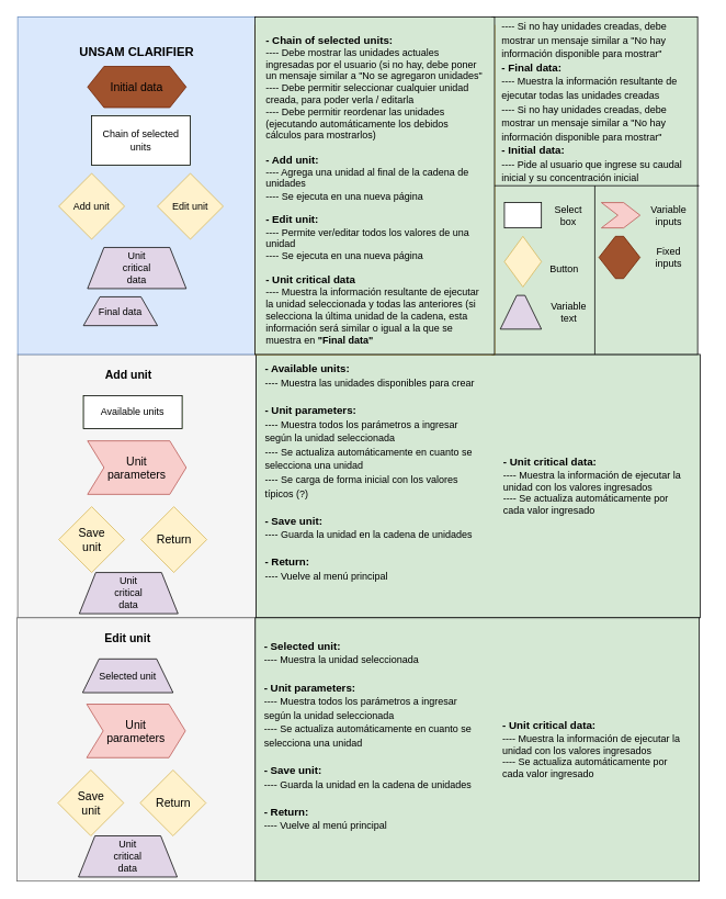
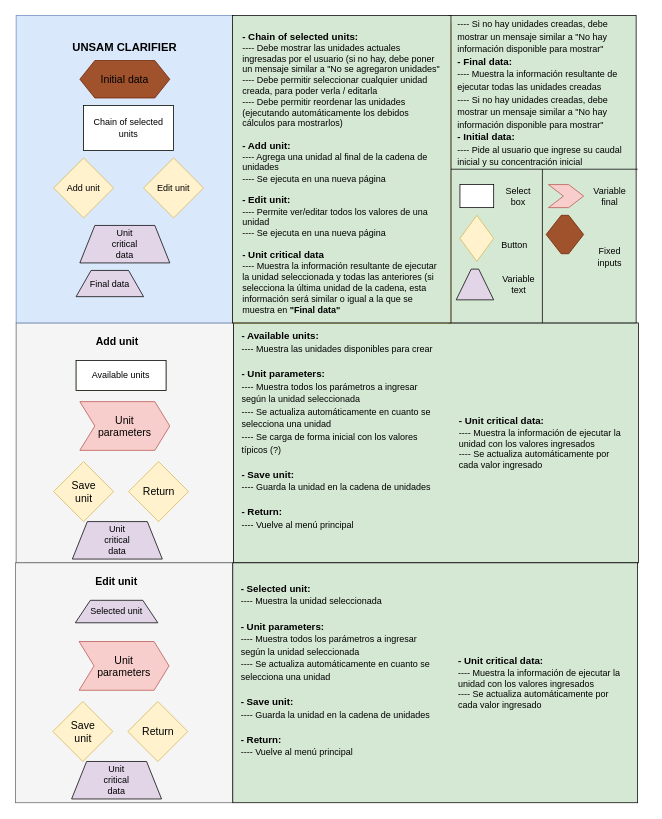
  <mxCell id="0" />
  <mxCell id="1" parent="0" />
  <mxCell id="2" value="" style="group" vertex="1" connectable="0" parent="1"><mxGeometry y="430" width="830" height="320" as="geometry" x="21" /></mxCell>
  <mxCell id="3" value="" style="rounded=0;whiteSpace=wrap;html=1;fillColor=#f5f5f5;align=center;strokeColor=#666666;fontColor=#333333;" vertex="1" parent="2"><mxGeometry width="290" height="320" as="geometry" /></mxCell>
  <mxCell id="4" value="Add unit" style="text;html=1;strokeColor=none;fillColor=none;align=center;verticalAlign=middle;whiteSpace=wrap;rounded=0;fontSize=14;fontStyle=1" vertex="1" parent="2"><mxGeometry x="90" y="10" width="90" height="30" as="geometry" /></mxCell>
  <mxCell id="5" value="" style="group;strokeColor=#82b366;fillColor=#D5E8D4;" vertex="1" connectable="0" parent="2"><mxGeometry x="80" y="50" width="120" height="40" as="geometry" /></mxCell>
  <mxCell id="6" value="" style="rounded=0;whiteSpace=wrap;html=1;" vertex="1" parent="5"><mxGeometry width="120" height="40" as="geometry" /></mxCell>
  <mxCell id="7" value="Available units" style="text;html=1;strokeColor=none;fillColor=none;align=center;verticalAlign=middle;whiteSpace=wrap;rounded=0;" vertex="1" parent="5"><mxGeometry width="120" height="40" as="geometry" /></mxCell>
  <mxCell id="8" value="" style="shape=step;perimeter=stepPerimeter;whiteSpace=wrap;html=1;fixedSize=1;fillColor=#f8cecc;fontSize=14;align=center;strokeColor=#b85450;" vertex="1" parent="2"><mxGeometry x="85" y="105" width="120" height="65" as="geometry" /></mxCell>
  <mxCell id="9" value="Unit parameters" style="text;html=1;strokeColor=none;fillColor=none;align=center;verticalAlign=middle;whiteSpace=wrap;rounded=0;fontSize=14;" vertex="1" parent="2"><mxGeometry x="110" y="112.5" width="70" height="50" as="geometry" /></mxCell>
  <mxCell id="10" value="" style="rhombus;whiteSpace=wrap;html=1;fillColor=#fff2cc;fontSize=14;align=center;strokeColor=#d6b656;" vertex="1" parent="2"><mxGeometry x="50" y="185" width="80" height="80" as="geometry" /></mxCell>
  <mxCell id="11" value="Save unit" style="text;html=1;strokeColor=none;fillColor=none;align=center;verticalAlign=middle;whiteSpace=wrap;rounded=0;fontSize=14;" vertex="1" parent="2"><mxGeometry x="67.5" y="210" width="45" height="30" as="geometry" /></mxCell>
  <mxCell id="12" value="" style="rounded=0;whiteSpace=wrap;html=1;fillColor=#d5e8d4;fontSize=14;align=center;" vertex="1" parent="2"><mxGeometry x="290" width="540" height="320" as="geometry" /></mxCell>
  <mxCell id="13" value="&lt;div style=&quot;text-align: left&quot;&gt;&lt;span&gt;&lt;font style=&quot;font-size: 13px&quot;&gt;&lt;b&gt;- Available units:&lt;/b&gt;&lt;/font&gt;&lt;/span&gt;&lt;/div&gt;&lt;div style=&quot;text-align: left&quot;&gt;&lt;span&gt;&lt;font style=&quot;font-size: 12px&quot;&gt;---- Muestra las unidades disponibles para crear&lt;/font&gt;&lt;/span&gt;&lt;/div&gt;&lt;div style=&quot;text-align: left&quot;&gt;&lt;span&gt;&lt;font style=&quot;font-size: 12px&quot;&gt;&lt;br&gt;&lt;/font&gt;&lt;/span&gt;&lt;/div&gt;&lt;div style=&quot;text-align: left&quot;&gt;&lt;span&gt;&lt;font size=&quot;1&quot;&gt;&lt;b style=&quot;font-size: 13px&quot;&gt;- Unit parameters:&lt;/b&gt;&lt;/font&gt;&lt;/span&gt;&lt;/div&gt;&lt;div style=&quot;text-align: left&quot;&gt;&lt;span&gt;&lt;font style=&quot;font-size: 12px&quot;&gt;---- Muestra todos los parámetros a ingresar según la unidad seleccionada&lt;/font&gt;&lt;/span&gt;&lt;/div&gt;&lt;div style=&quot;text-align: left&quot;&gt;&lt;font style=&quot;font-size: 12px&quot;&gt;---- Se actualiza automáticamente en cuanto se selecciona una unidad&lt;/font&gt;&lt;/div&gt;&lt;div style=&quot;text-align: left&quot;&gt;&lt;font style=&quot;font-size: 12px&quot;&gt;---- Se carga de forma inicial con los valores típicos (?)&lt;/font&gt;&lt;/div&gt;&lt;div style=&quot;text-align: left&quot;&gt;&lt;font style=&quot;font-size: 12px&quot;&gt;&lt;br&gt;&lt;/font&gt;&lt;/div&gt;&lt;div style=&quot;text-align: left&quot;&gt;&lt;font size=&quot;1&quot;&gt;&lt;b style=&quot;font-size: 13px&quot;&gt;- Save unit:&lt;/b&gt;&lt;/font&gt;&lt;/div&gt;&lt;div style=&quot;text-align: left&quot;&gt;&lt;span style=&quot;font-size: 12px&quot;&gt;---- Guarda la unidad en la cadena de unidades&lt;/span&gt;&lt;/div&gt;&lt;div style=&quot;text-align: left&quot;&gt;&lt;span style=&quot;font-size: 12px&quot;&gt;&lt;br&gt;&lt;/span&gt;&lt;/div&gt;&lt;div style=&quot;text-align: left&quot;&gt;&lt;b&gt;&lt;font style=&quot;font-size: 13px&quot;&gt;- Return:&lt;/font&gt;&lt;/b&gt;&lt;/div&gt;&lt;div style=&quot;text-align: left&quot;&gt;&lt;span style=&quot;font-size: 12px&quot;&gt;---- Vuelve al menú principal&lt;/span&gt;&lt;/div&gt;&lt;div style=&quot;text-align: left&quot;&gt;&lt;span style=&quot;font-size: 12px&quot;&gt;&lt;br&gt;&lt;/span&gt;&lt;/div&gt;&lt;div style=&quot;text-align: left&quot;&gt;&lt;br&gt;&lt;/div&gt;" style="text;html=1;strokeColor=none;fillColor=none;align=center;verticalAlign=middle;whiteSpace=wrap;rounded=0;fontSize=14;" vertex="1" parent="2"><mxGeometry x="300" y="10" width="270" height="300" as="geometry" /></mxCell>
  <mxCell id="14" value="" style="rhombus;whiteSpace=wrap;html=1;fillColor=#fff2cc;fontSize=14;align=center;strokeColor=#d6b656;" vertex="1" parent="2"><mxGeometry x="150" y="185" width="80" height="80" as="geometry" /></mxCell>
  <mxCell id="15" value="Return" style="text;html=1;strokeColor=none;fillColor=none;align=center;verticalAlign=middle;whiteSpace=wrap;rounded=0;fontSize=14;" vertex="1" parent="2"><mxGeometry x="167.5" y="210" width="45" height="30" as="geometry" /></mxCell>
  <mxCell id="16" value="" style="shape=trapezoid;perimeter=trapezoidPerimeter;whiteSpace=wrap;html=1;fixedSize=1;fillColor=#E1D5E7;gradientColor=none;align=center;" vertex="1" parent="2"><mxGeometry x="75" y="265" width="120" height="50" as="geometry" /></mxCell>
  <mxCell id="17" value="Unit critical data" style="text;html=1;strokeColor=none;fillColor=none;align=center;verticalAlign=middle;whiteSpace=wrap;rounded=0;" vertex="1" parent="2"><mxGeometry x="115" y="265" width="40" height="50" as="geometry" /></mxCell>
  <mxCell id="18" value="&lt;div style=&quot;text-align: left&quot;&gt;&lt;b&gt;&lt;font style=&quot;font-size: 13px&quot;&gt;- Unit critical data:&lt;/font&gt;&lt;/b&gt;&lt;/div&gt;&lt;div style=&quot;text-align: left ; font-size: 12px&quot;&gt;&lt;font style=&quot;font-size: 12px&quot;&gt;---- Muestra la información de ejecutar la unidad con los valores ingresados&lt;/font&gt;&lt;/div&gt;&lt;div style=&quot;text-align: left ; font-size: 12px&quot;&gt;&lt;font style=&quot;font-size: 12px&quot;&gt;---- Se actualiza automáticamente por cada valor ingresado&lt;/font&gt;&lt;/div&gt;" style="text;html=1;strokeColor=none;fillColor=none;align=center;verticalAlign=middle;whiteSpace=wrap;rounded=0;fontSize=14;" vertex="1" parent="2"><mxGeometry x="590" y="10" width="230" height="300" as="geometry" /></mxCell>
  <mxCell id="19" value="" style="group" vertex="1" connectable="0" parent="1"><mxGeometry x="20" y="750" width="830" height="320" as="geometry" /></mxCell>
  <mxCell id="20" value="" style="rounded=0;whiteSpace=wrap;html=1;fillColor=#f5f5f5;align=center;strokeColor=#666666;fontColor=#333333;" vertex="1" parent="19"><mxGeometry width="290" height="320" as="geometry" /></mxCell>
  <mxCell id="21" value="Edit unit" style="text;html=1;strokeColor=none;fillColor=none;align=center;verticalAlign=middle;whiteSpace=wrap;rounded=0;fontSize=14;fontStyle=1" vertex="1" parent="19"><mxGeometry x="90" y="10" width="90" height="30" as="geometry" /></mxCell>
  <mxCell id="22" value="" style="shape=step;perimeter=stepPerimeter;whiteSpace=wrap;html=1;fixedSize=1;fillColor=#f8cecc;fontSize=14;align=center;strokeColor=#b85450;" vertex="1" parent="19"><mxGeometry x="85" y="105" width="120" height="65" as="geometry" /></mxCell>
  <mxCell id="23" value="Unit parameters" style="text;html=1;strokeColor=none;fillColor=none;align=center;verticalAlign=middle;whiteSpace=wrap;rounded=0;fontSize=14;" vertex="1" parent="19"><mxGeometry x="110" y="112.5" width="70" height="50" as="geometry" /></mxCell>
  <mxCell id="24" value="" style="rhombus;whiteSpace=wrap;html=1;fillColor=#fff2cc;fontSize=14;align=center;strokeColor=#d6b656;" vertex="1" parent="19"><mxGeometry x="50" y="185" width="80" height="80" as="geometry" /></mxCell>
  <mxCell id="25" value="Save unit" style="text;html=1;strokeColor=none;fillColor=none;align=center;verticalAlign=middle;whiteSpace=wrap;rounded=0;fontSize=14;" vertex="1" parent="19"><mxGeometry x="67.5" y="210" width="45" height="30" as="geometry" /></mxCell>
  <mxCell id="26" value="" style="rounded=0;whiteSpace=wrap;html=1;fillColor=#d5e8d4;fontSize=14;align=center;" vertex="1" parent="19"><mxGeometry x="290" width="540" height="320" as="geometry" /></mxCell>
  <mxCell id="27" value="&lt;div style=&quot;text-align: left&quot;&gt;&lt;span&gt;&lt;font style=&quot;font-size: 13px&quot;&gt;&lt;b&gt;- Selected unit:&lt;/b&gt;&lt;/font&gt;&lt;/span&gt;&lt;/div&gt;&lt;div style=&quot;text-align: left&quot;&gt;&lt;span&gt;&lt;font style=&quot;font-size: 12px&quot;&gt;---- Muestra la unidad seleccionada&lt;/font&gt;&lt;/span&gt;&lt;/div&gt;&lt;div style=&quot;text-align: left&quot;&gt;&lt;span&gt;&lt;font style=&quot;font-size: 12px&quot;&gt;&lt;br&gt;&lt;/font&gt;&lt;/span&gt;&lt;/div&gt;&lt;div style=&quot;text-align: left&quot;&gt;&lt;span&gt;&lt;font size=&quot;1&quot;&gt;&lt;b style=&quot;font-size: 13px&quot;&gt;- Unit parameters:&lt;/b&gt;&lt;/font&gt;&lt;/span&gt;&lt;/div&gt;&lt;div style=&quot;text-align: left&quot;&gt;&lt;span&gt;&lt;font style=&quot;font-size: 12px&quot;&gt;---- Muestra todos los parámetros a ingresar según la unidad seleccionada&lt;/font&gt;&lt;/span&gt;&lt;/div&gt;&lt;div style=&quot;text-align: left&quot;&gt;&lt;font style=&quot;font-size: 12px&quot;&gt;---- Se actualiza automáticamente en cuanto se selecciona una unidad&lt;/font&gt;&lt;/div&gt;&lt;div style=&quot;text-align: left&quot;&gt;&lt;font style=&quot;font-size: 12px&quot;&gt;&lt;br&gt;&lt;/font&gt;&lt;/div&gt;&lt;div style=&quot;text-align: left&quot;&gt;&lt;font size=&quot;1&quot;&gt;&lt;b style=&quot;font-size: 13px&quot;&gt;- Save unit:&lt;/b&gt;&lt;/font&gt;&lt;/div&gt;&lt;div style=&quot;text-align: left&quot;&gt;&lt;span style=&quot;font-size: 12px&quot;&gt;---- Guarda la unidad en la cadena de unidades&lt;/span&gt;&lt;/div&gt;&lt;div style=&quot;text-align: left&quot;&gt;&lt;span style=&quot;font-size: 12px&quot;&gt;&lt;br&gt;&lt;/span&gt;&lt;/div&gt;&lt;div style=&quot;text-align: left&quot;&gt;&lt;b&gt;&lt;font style=&quot;font-size: 13px&quot;&gt;- Return:&lt;/font&gt;&lt;/b&gt;&lt;/div&gt;&lt;div style=&quot;text-align: left&quot;&gt;&lt;span style=&quot;font-size: 12px&quot;&gt;---- Vuelve al menú principal&lt;/span&gt;&lt;/div&gt;&lt;div style=&quot;text-align: left&quot;&gt;&lt;span style=&quot;font-size: 12px&quot;&gt;&lt;br&gt;&lt;/span&gt;&lt;/div&gt;&lt;div style=&quot;text-align: left&quot;&gt;&lt;br&gt;&lt;/div&gt;" style="text;html=1;strokeColor=none;fillColor=none;align=center;verticalAlign=middle;whiteSpace=wrap;rounded=0;fontSize=14;" vertex="1" parent="19"><mxGeometry x="300" y="10" width="270" height="300" as="geometry" /></mxCell>
  <mxCell id="28" value="" style="rhombus;whiteSpace=wrap;html=1;fillColor=#fff2cc;fontSize=14;align=center;strokeColor=#d6b656;" vertex="1" parent="19"><mxGeometry x="150" y="185" width="80" height="80" as="geometry" /></mxCell>
  <mxCell id="29" value="Return" style="text;html=1;strokeColor=none;fillColor=none;align=center;verticalAlign=middle;whiteSpace=wrap;rounded=0;fontSize=14;" vertex="1" parent="19"><mxGeometry x="167.5" y="210" width="45" height="30" as="geometry" /></mxCell>
  <mxCell id="30" value="" style="shape=trapezoid;perimeter=trapezoidPerimeter;whiteSpace=wrap;html=1;fixedSize=1;fillColor=#E1D5E7;gradientColor=none;align=center;" vertex="1" parent="19"><mxGeometry x="75" y="265" width="120" height="50" as="geometry" /></mxCell>
  <mxCell id="31" value="Unit critical data" style="text;html=1;strokeColor=none;fillColor=none;align=center;verticalAlign=middle;whiteSpace=wrap;rounded=0;" vertex="1" parent="19"><mxGeometry x="115" y="265" width="40" height="50" as="geometry" /></mxCell>
  <mxCell id="32" value="&lt;div style=&quot;text-align: left&quot;&gt;&lt;b&gt;&lt;font style=&quot;font-size: 13px&quot;&gt;- Unit critical data:&lt;/font&gt;&lt;/b&gt;&lt;/div&gt;&lt;div style=&quot;text-align: left ; font-size: 12px&quot;&gt;&lt;font style=&quot;font-size: 12px&quot;&gt;---- Muestra la información de ejecutar la unidad con los valores ingresados&lt;/font&gt;&lt;/div&gt;&lt;div style=&quot;text-align: left ; font-size: 12px&quot;&gt;&lt;font style=&quot;font-size: 12px&quot;&gt;---- Se actualiza automáticamente por cada valor ingresado&lt;/font&gt;&lt;/div&gt;" style="text;html=1;strokeColor=none;fillColor=none;align=center;verticalAlign=middle;whiteSpace=wrap;rounded=0;fontSize=14;" vertex="1" parent="19"><mxGeometry x="590" y="10" width="230" height="300" as="geometry" /></mxCell>
- <mxCell id="33" value="Selected unit" style="shape=trapezoid;perimeter=trapezoidPerimeter;whiteSpace=wrap;html=1;fixedSize=1;fillColor=#E1D5E7;gradientColor=none;align=center;" vertex="1" parent="19"><mxGeometry x="80" y="50" width="110" height="41" as="geometry" /></mxCell>
+ <mxCell id="33" value="Selected unit" style="shape=trapezoid;perimeter=trapezoidPerimeter;whiteSpace=wrap;html=1;fixedSize=1;fillColor=#E1D5E7;gradientColor=none;align=center;" vertex="1" parent="19"><mxGeometry x="80" y="50" width="110" height="30" as="geometry" /></mxCell>
  <mxCell id="34" value="" style="group;" vertex="1" connectable="0" parent="1"><mxGeometry width="840" height="400" as="geometry" x="21" y="30" /></mxCell>
  <mxCell id="35" value="" style="rounded=0;whiteSpace=wrap;html=1;align=center;fillColor=#dae8fc;strokeColor=#6c8ebf;" vertex="1" parent="34"><mxGeometry y="-10" width="290" height="410" as="geometry" /></mxCell>
  <mxCell id="36" value="&lt;h1&gt;&lt;font style=&quot;font-size: 15px&quot;&gt;UNSAM CLARIFIER&lt;/font&gt;&lt;/h1&gt;" style="text;html=1;strokeColor=none;fillColor=none;spacing=5;spacingTop=-20;whiteSpace=wrap;overflow=hidden;rounded=0;align=center;" vertex="1" parent="34"><mxGeometry x="30" y="10" width="230" height="40" as="geometry" /></mxCell>
  <mxCell id="37" value="" style="group" vertex="1" connectable="0" parent="34"><mxGeometry x="50" y="180" width="80" height="80" as="geometry" /></mxCell>
  <mxCell id="38" value="" style="rhombus;whiteSpace=wrap;html=1;align=center;fillColor=#fff2cc;strokeColor=#d6b656;" vertex="1" parent="37"><mxGeometry width="80" height="80" as="geometry" /></mxCell>
  <mxCell id="39" value="Add unit" style="text;html=1;strokeColor=none;fillColor=none;align=center;verticalAlign=middle;whiteSpace=wrap;rounded=0;" vertex="1" parent="37"><mxGeometry x="15" y="25" width="50" height="30" as="geometry" /></mxCell>
  <mxCell id="40" value="" style="group" vertex="1" connectable="0" parent="34"><mxGeometry x="170" y="180" width="80" height="80" as="geometry" /></mxCell>
  <mxCell id="41" value="" style="rhombus;whiteSpace=wrap;html=1;align=center;fillColor=#fff2cc;strokeColor=#d6b656;" vertex="1" parent="40"><mxGeometry width="80" height="80" as="geometry" /></mxCell>
  <mxCell id="42" value="Edit unit" style="text;html=1;strokeColor=none;fillColor=none;align=center;verticalAlign=middle;whiteSpace=wrap;rounded=0;" vertex="1" parent="40"><mxGeometry x="15" y="25" width="50" height="30" as="geometry" /></mxCell>
  <mxCell id="43" value="" style="group;strokeColor=#82b366;fillColor=#D5E8D4;" vertex="1" connectable="0" parent="34"><mxGeometry x="90" y="110" width="120" height="60" as="geometry" /></mxCell>
  <mxCell id="44" value="" style="rounded=0;whiteSpace=wrap;html=1;" vertex="1" parent="43"><mxGeometry width="120" height="60" as="geometry" /></mxCell>
  <mxCell id="45" value="Chain of selected units" style="text;html=1;strokeColor=none;fillColor=none;align=center;verticalAlign=middle;whiteSpace=wrap;rounded=0;" vertex="1" parent="43"><mxGeometry width="120" height="60" as="geometry" /></mxCell>
  <mxCell id="46" value="s" style="group" vertex="1" connectable="0" parent="34"><mxGeometry x="577" y="-10" width="263" height="410" as="geometry" /></mxCell>
  <mxCell id="47" value="" style="rounded=0;whiteSpace=wrap;html=1;fillColor=#D5E8D4;align=center;" vertex="1" parent="46"><mxGeometry width="250" height="410" as="geometry" /></mxCell>
  <mxCell id="48" value="" style="rounded=0;whiteSpace=wrap;html=1;align=center;" vertex="1" parent="46"><mxGeometry x="15" y="225.5" width="45.0" height="30.75" as="geometry" /></mxCell>
  <mxCell id="49" value="Select box" style="text;html=1;strokeColor=none;fillColor=none;align=center;verticalAlign=middle;whiteSpace=wrap;rounded=0;" vertex="1" parent="46"><mxGeometry x="68.0" y="228.062" width="50.0" height="25.625" as="geometry" /></mxCell>
  <mxCell id="50" value="" style="rhombus;whiteSpace=wrap;html=1;fillColor=#fff2cc;align=center;strokeColor=#d6b656;" vertex="1" parent="46"><mxGeometry x="15" y="266.5" width="45.0" height="61.5" as="geometry" /></mxCell>
  <mxCell id="51" value="Button" style="text;html=1;strokeColor=none;fillColor=none;align=center;verticalAlign=middle;whiteSpace=wrap;rounded=0;" vertex="1" parent="46"><mxGeometry x="68" y="297" width="40.0" height="20.5" as="geometry" /></mxCell>
  <mxCell id="52" value="" style="shape=trapezoid;perimeter=trapezoidPerimeter;whiteSpace=wrap;html=1;fixedSize=1;fillColor=#E1D5E7;gradientColor=none;align=center;" vertex="1" parent="46"><mxGeometry x="10.0" y="338.25" width="50.0" height="41" as="geometry" /></mxCell>
  <mxCell id="53" value="Variable text" style="text;html=1;strokeColor=none;fillColor=none;align=center;verticalAlign=middle;whiteSpace=wrap;rounded=0;" vertex="1" parent="46"><mxGeometry x="67.5" y="343.375" width="51.0" height="30.75" as="geometry" /></mxCell>
  <mxCell id="54" value="&lt;font&gt;&lt;font style=&quot;font-size: 12px&quot;&gt;---- Si no hay unidades creadas, debe mostrar un mensaje similar a &quot;No hay información disponible para mostrar&quot;&lt;/font&gt;&lt;br&gt;&lt;span style=&quot;font-size: 13px ; font-weight: bold&quot;&gt;- Final data:&lt;/span&gt;&lt;br&gt;&lt;font style=&quot;font-size: 12px&quot;&gt;---- Muestra la información resultante de ejecutar todas las unidades creadas&lt;br&gt;&lt;/font&gt;&lt;font style=&quot;font-size: 12px&quot;&gt;---- Si no hay unidades creadas, debe mostrar un mensaje similar a &quot;No hay información disponible para mostrar&quot;&lt;/font&gt;&lt;br&gt;&lt;b style=&quot;font-size: 13px&quot;&gt;- Initial data:&lt;/b&gt;&lt;br&gt;&lt;font style=&quot;font-size: 12px&quot;&gt;---- Pide al usuario que ingrese su caudal inicial y su concentración inicial&lt;/font&gt;&lt;br&gt;&lt;/font&gt;" style="text;html=1;strokeColor=none;fillColor=none;align=left;verticalAlign=middle;whiteSpace=wrap;rounded=0;fontSize=14;" vertex="1" parent="46"><mxGeometry x="10.0" y="10.25" width="230.0" height="184.5" as="geometry" /></mxCell>
  <mxCell id="55" value="" style="endArrow=none;html=1;fontSize=14;entryX=0.5;entryY=1;entryDx=0;entryDy=0;" edge="1" parent="46" target="47"><mxGeometry width="50" height="50" relative="1" as="geometry"><mxPoint x="125.0" y="205.0" as="sourcePoint" /><mxPoint x="183.0" y="266.5" as="targetPoint" /></mxGeometry></mxCell>
  <mxCell id="56" value="" style="shape=step;perimeter=stepPerimeter;whiteSpace=wrap;html=1;fixedSize=1;fillColor=#f8cecc;fontSize=14;align=center;strokeColor=#b85450;" vertex="1" parent="46"><mxGeometry x="133" y="225.5" width="47.0" height="30.75" as="geometry" /></mxCell>
- <mxCell id="57" value="Variable inputs" style="text;html=1;strokeColor=none;fillColor=none;align=center;verticalAlign=middle;whiteSpace=wrap;rounded=0;" vertex="1" parent="46"><mxGeometry x="190" y="228.062" width="50.0" height="25.625" as="geometry" /></mxCell>
+ <mxCell id="57" value="Variable final" style="text;html=1;strokeColor=none;fillColor=none;align=center;verticalAlign=middle;whiteSpace=wrap;rounded=0;" vertex="1" parent="46"><mxGeometry x="190" y="228.062" width="50.0" height="25.625" as="geometry" /></mxCell>
  <mxCell id="58" value="" style="shape=hexagon;perimeter=hexagonPerimeter2;whiteSpace=wrap;html=1;fixedSize=1;strokeColor=#6D1F00;fillColor=#a0522d;fontSize=14;align=center;fontColor=#ffffff;" vertex="1" parent="46"><mxGeometry x="130" y="266.5" width="50" height="51.25" as="geometry" /></mxCell>
- <mxCell id="59" value="Fixed inputs" style="text;html=1;strokeColor=none;fillColor=none;align=center;verticalAlign=middle;whiteSpace=wrap;rounded=0;" vertex="1" parent="46"><mxGeometry x="190" y="279.312" width="50.0" height="25.625" as="geometry" /></mxCell>
+ <mxCell id="59" value="Fixed inputs" style="text;html=1;strokeColor=none;fillColor=none;align=center;verticalAlign=middle;whiteSpace=wrap;rounded=0;" vertex="1" parent="46"><mxGeometry x="190" y="309.312" width="50.0" height="25.625" as="geometry" /></mxCell>
  <mxCell id="60" value="s" style="group;strokeColor=#d79b00;fillColor=#E1D5E7;" vertex="1" connectable="0" parent="34"><mxGeometry x="288.5" width="291.5" height="400" as="geometry" /></mxCell>
  <mxCell id="61" value="" style="rounded=0;whiteSpace=wrap;html=1;fillColor=#D5E8D4;align=center;" vertex="1" parent="60"><mxGeometry y="-10" width="291.5" height="410" as="geometry" /></mxCell>
  <mxCell id="62" value="&lt;b&gt;&lt;font style=&quot;font-size: 13px&quot;&gt;- Chain of selected units:&lt;/font&gt;&lt;/b&gt;&lt;br&gt;---- Debe mostrar las unidades actuales ingresadas por el usuario (si no hay, debe poner un mensaje similar a &quot;No se agregaron unidades&quot;&lt;br&gt;---- Debe permitir seleccionar cualquier unidad creada, para poder verla / editarla&lt;br&gt;---- Debe permitir reordenar las unidades (ejecutando automáticamente los debidos cálculos para mostrarlos)&lt;br&gt;&lt;br&gt;&lt;b&gt;&lt;font style=&quot;font-size: 13px&quot;&gt;- Add unit:&lt;/font&gt;&lt;/b&gt;&lt;br&gt;---- Agrega una unidad al final de la cadena de unidades&lt;br&gt;---- Se ejecuta en una nueva página&lt;br&gt;&lt;br&gt;&lt;b&gt;&lt;font style=&quot;font-size: 13px&quot;&gt;- Edit unit:&lt;/font&gt;&lt;/b&gt;&lt;br&gt;---- Permite ver/editar todos los valores de una unidad&lt;br&gt;---- Se ejecuta en una nueva página&lt;br&gt;&lt;br&gt;&lt;b&gt;&lt;font style=&quot;font-size: 13px&quot;&gt;- Unit critical data&lt;br&gt;&lt;/font&gt;&lt;/b&gt;---- Muestra la información resultante de ejecutar la unidad seleccionada y todas las anteriores (si selecciona la última unidad de la cadena, esta información será similar o igual a la que se muestra en &lt;b&gt;&quot;Final data&quot;&lt;/b&gt;" style="text;html=1;strokeColor=none;fillColor=none;align=left;verticalAlign=middle;whiteSpace=wrap;rounded=0;" vertex="1" parent="60"><mxGeometry x="11.5" y="10" width="268.5" height="380" as="geometry" /></mxCell>
  <mxCell id="63" value="" style="shape=trapezoid;perimeter=trapezoidPerimeter;whiteSpace=wrap;html=1;fixedSize=1;fillColor=#E1D5E7;gradientColor=none;align=center;" vertex="1" parent="34"><mxGeometry x="85" y="270" width="120" height="50" as="geometry" /></mxCell>
  <mxCell id="64" value="Unit critical data" style="text;html=1;strokeColor=none;fillColor=none;align=center;verticalAlign=middle;whiteSpace=wrap;rounded=0;" vertex="1" parent="34"><mxGeometry x="125" y="270" width="40" height="50" as="geometry" /></mxCell>
  <mxCell id="65" value="Final data" style="shape=trapezoid;perimeter=trapezoidPerimeter;whiteSpace=wrap;html=1;fixedSize=1;fillColor=#E1D5E7;gradientColor=none;align=center;" vertex="1" parent="34"><mxGeometry x="80" y="330" width="90" height="35" as="geometry" /></mxCell>
  <mxCell id="66" value="" style="endArrow=none;html=1;fontSize=14;exitX=1;exitY=0.5;exitDx=0;exitDy=0;" edge="1" parent="34" source="61"><mxGeometry width="50" height="50" relative="1" as="geometry"><mxPoint x="690" y="190" as="sourcePoint" /><mxPoint x="829" y="195" as="targetPoint" /><Array as="points" /></mxGeometry></mxCell>
  <mxCell id="67" value="" style="shape=hexagon;perimeter=hexagonPerimeter2;whiteSpace=wrap;html=1;fixedSize=1;strokeColor=#6D1F00;fillColor=#a0522d;fontSize=14;align=center;fontColor=#ffffff;" vertex="1" parent="34"><mxGeometry x="85" y="50" width="120" height="50" as="geometry" /></mxCell>
  <mxCell id="68" value="Initial data" style="text;html=1;strokeColor=none;fillColor=none;align=center;verticalAlign=middle;whiteSpace=wrap;rounded=0;fontSize=14;" vertex="1" parent="34"><mxGeometry x="110" y="65" width="70" height="20" as="geometry" /></mxCell>
